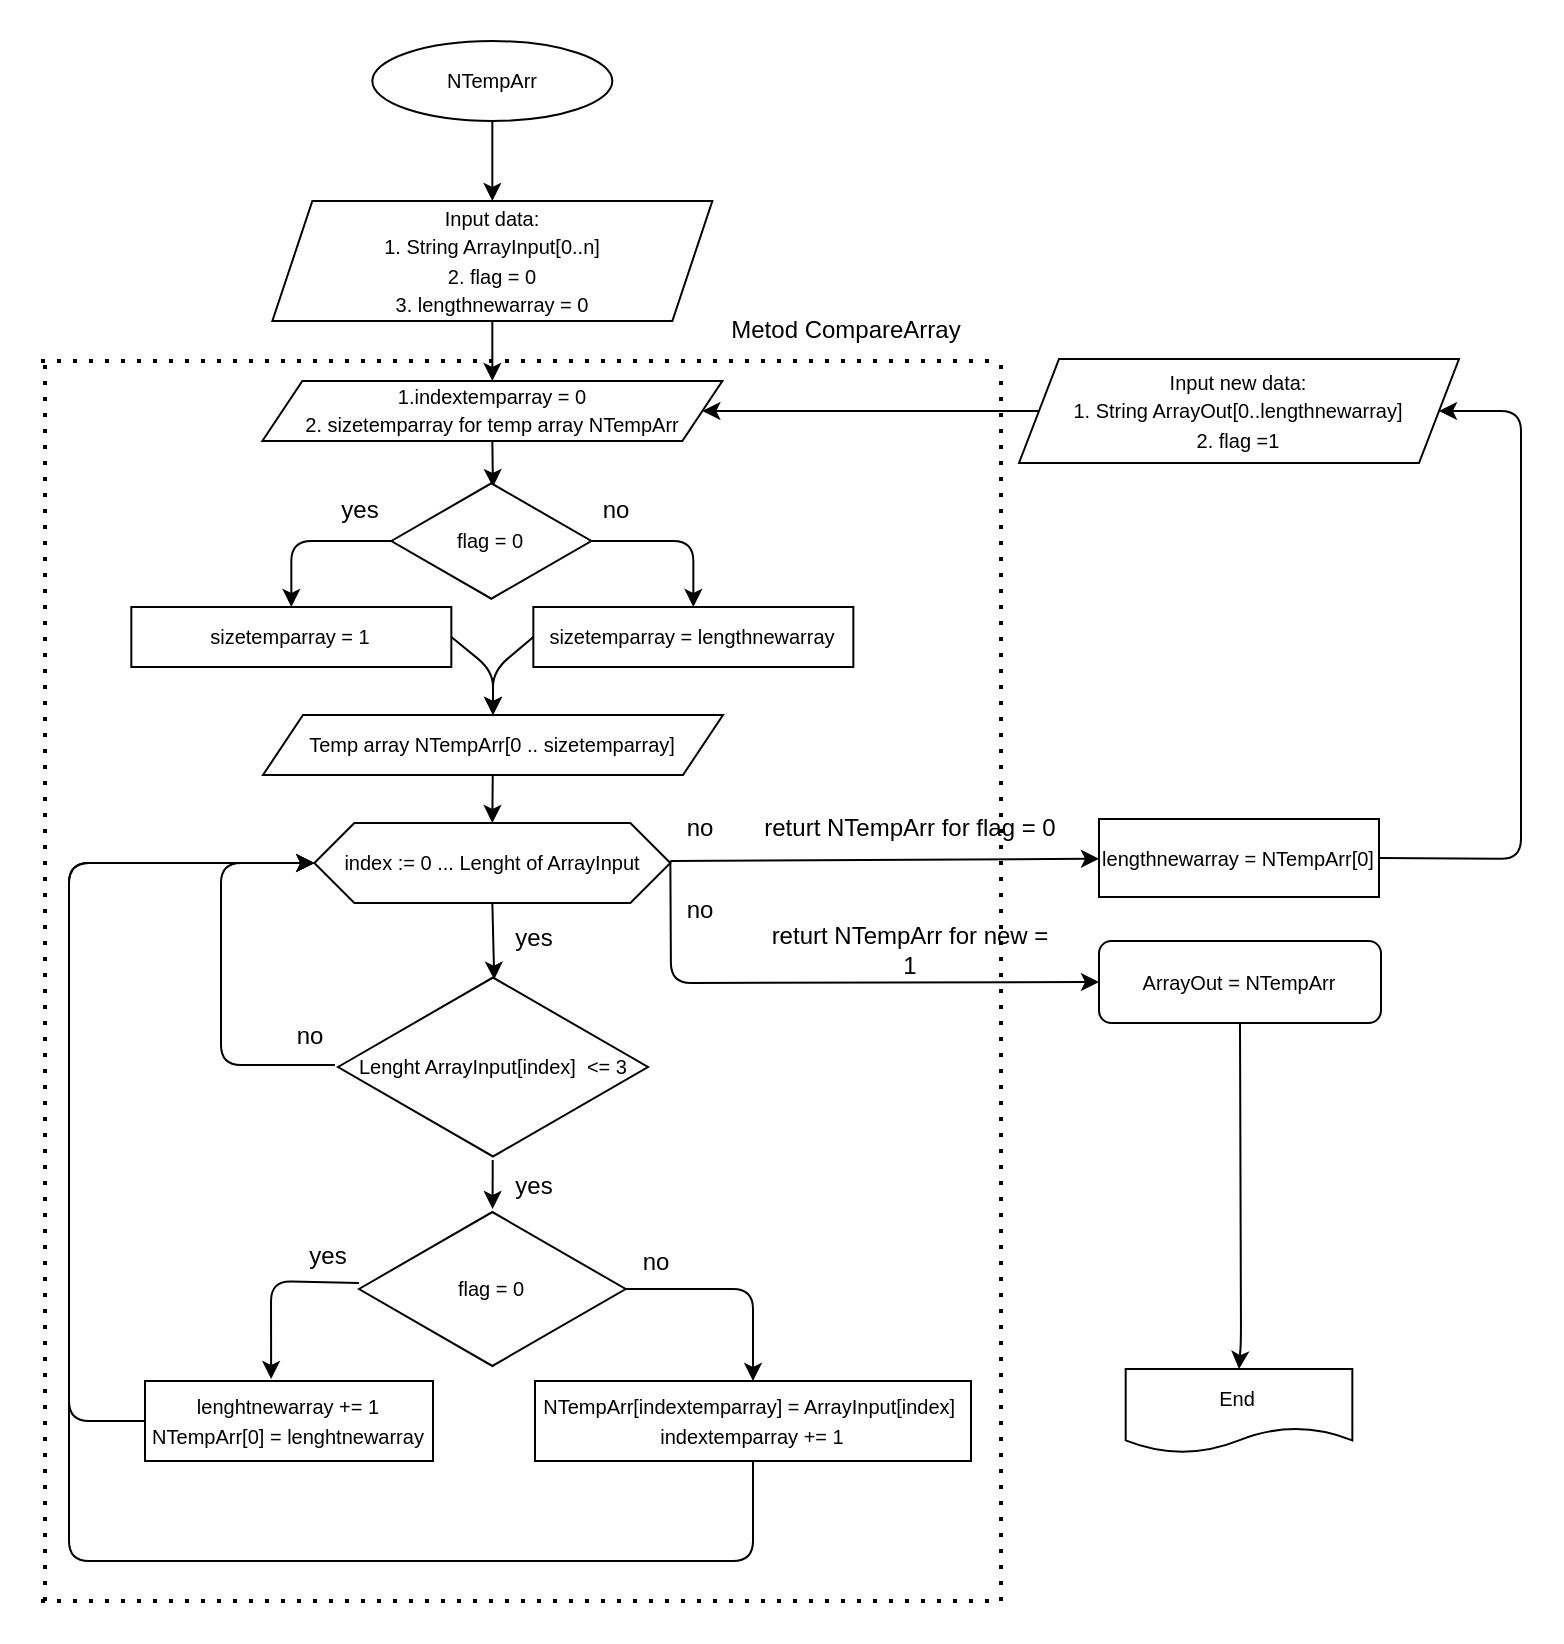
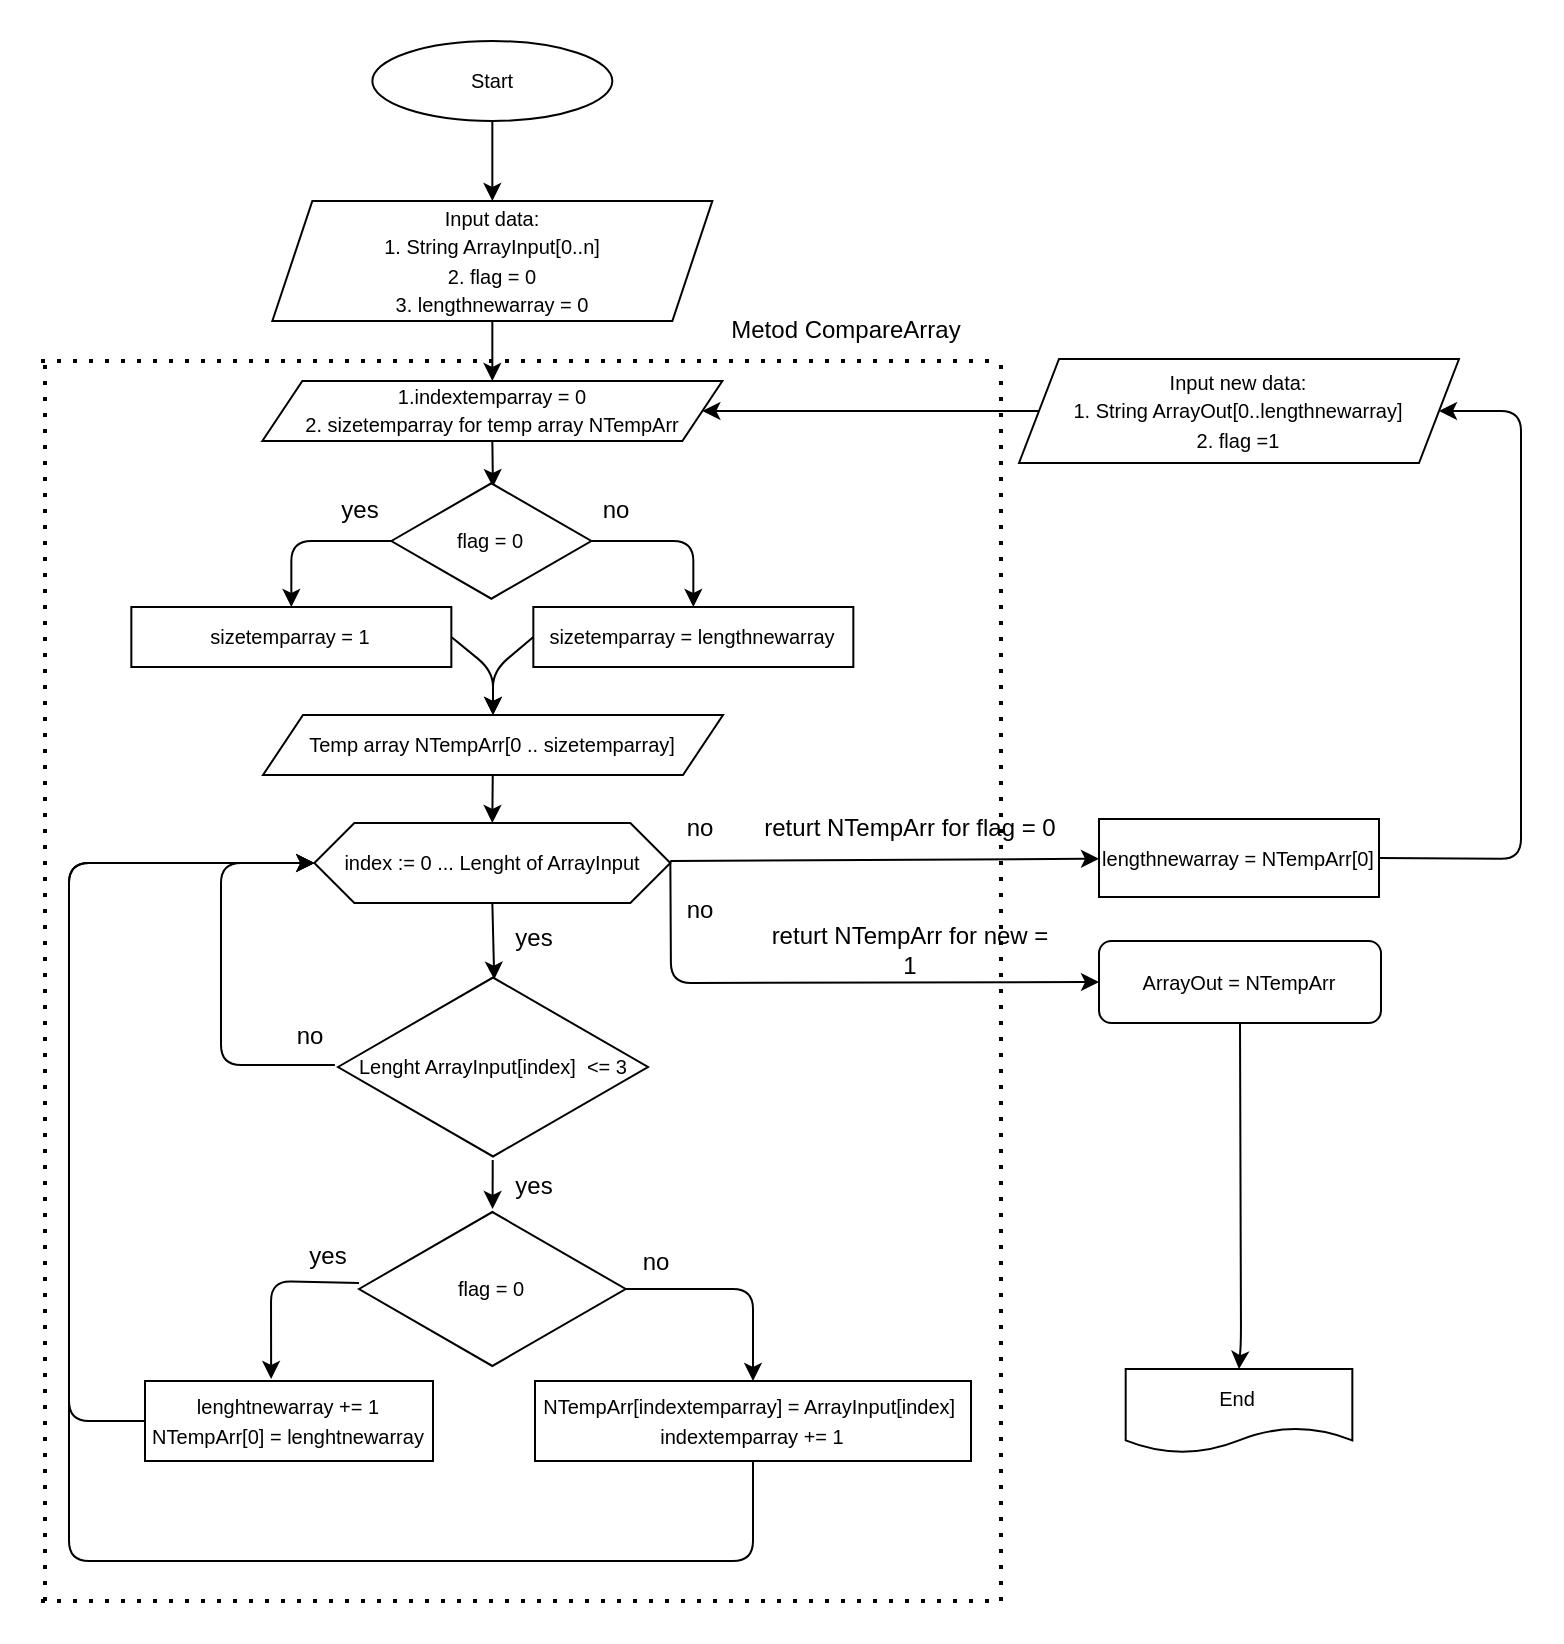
  <mxCell id="0" />
  <mxCell id="1" parent="0" />
  <mxCell id="2" style="edgeStyle=none;html=1;exitX=0.5;exitY=1;exitDx=0;exitDy=0;entryX=0.5;entryY=0;entryDx=0;entryDy=0;" parent="1" source="3" target="5" edge="1"><mxGeometry relative="1" as="geometry" /></mxCell>
- <mxCell id="3" value="&lt;font style=&quot;font-size: 10px&quot;&gt;NTempArr&lt;/font&gt;" style="ellipse;whiteSpace=wrap;html=1;" parent="1" vertex="1"><mxGeometry x="185.67" y="20" width="120" height="40" as="geometry" /></mxCell>
+ <mxCell id="3" value="&lt;font style=&quot;font-size: 10px&quot;&gt;Start&lt;/font&gt;" style="ellipse;whiteSpace=wrap;html=1;" parent="1" vertex="1"><mxGeometry x="185.67" y="20" width="120" height="40" as="geometry" /></mxCell>
  <mxCell id="4" style="edgeStyle=none;html=1;exitX=0.5;exitY=1;exitDx=0;exitDy=0;entryX=0.5;entryY=0;entryDx=0;entryDy=0;" parent="1" source="5" target="36" edge="1"><mxGeometry relative="1" as="geometry" /></mxCell>
  <mxCell id="5" value="&lt;font style=&quot;font-size: 10px&quot;&gt;&lt;span&gt;Input data:&lt;/span&gt;&lt;br&gt;&lt;span&gt;1. String ArrayInput[0..n]&lt;br&gt;2. flag = 0&lt;br&gt;3. l&lt;/span&gt;engthnewarray = 0&lt;/font&gt;&lt;span&gt;&lt;br&gt;&lt;/span&gt;" style="shape=parallelogram;perimeter=parallelogramPerimeter;whiteSpace=wrap;html=1;fixedSize=1;" parent="1" vertex="1"><mxGeometry x="135.67" y="100" width="220" height="60" as="geometry" /></mxCell>
  <mxCell id="6" style="edgeStyle=none;html=1;exitX=0.5;exitY=1;exitDx=0;exitDy=0;entryX=0.504;entryY=0.03;entryDx=0;entryDy=0;entryPerimeter=0;" parent="1" source="7" target="10" edge="1"><mxGeometry relative="1" as="geometry" /></mxCell>
  <mxCell id="7" value="&lt;span&gt;&lt;font style=&quot;font-size: 10px&quot;&gt;index := 0 ... Lenght of ArrayInput&lt;/font&gt;&lt;/span&gt;" style="shape=hexagon;perimeter=hexagonPerimeter2;whiteSpace=wrap;html=1;fixedSize=1;" parent="1" vertex="1"><mxGeometry x="156.67" y="411" width="178" height="40" as="geometry" /></mxCell>
  <mxCell id="8" value="" style="edgeStyle=none;html=1;fontSize=10;" parent="1" source="10" target="24" edge="1"><mxGeometry relative="1" as="geometry" /></mxCell>
  <mxCell id="9" style="edgeStyle=none;html=1;entryX=0;entryY=0.5;entryDx=0;entryDy=0;exitX=-0.01;exitY=0.489;exitDx=0;exitDy=0;exitPerimeter=0;" parent="1" source="10" target="7" edge="1"><mxGeometry relative="1" as="geometry"><Array as="points"><mxPoint x="110" y="532" /><mxPoint x="110" y="431" /></Array></mxGeometry></mxCell>
  <mxCell id="10" value="&lt;font style=&quot;font-size: 10px&quot;&gt;Lenght ArrayInput[index]&amp;nbsp; &amp;lt;= 3&lt;/font&gt;" style="html=1;whiteSpace=wrap;aspect=fixed;shape=isoRectangle;" parent="1" vertex="1"><mxGeometry x="168.5" y="486.5" width="155" height="93" as="geometry" /></mxCell>
  <mxCell id="11" value="yes" style="text;html=1;strokeColor=none;fillColor=none;align=center;verticalAlign=middle;whiteSpace=wrap;rounded=0;" parent="1" vertex="1"><mxGeometry x="252" y="454" width="30" height="30" as="geometry" /></mxCell>
  <mxCell id="12" style="edgeStyle=none;html=1;entryX=0;entryY=0.5;entryDx=0;entryDy=0;" parent="1" source="13" target="7" edge="1"><mxGeometry relative="1" as="geometry"><Array as="points"><mxPoint x="34" y="710" /><mxPoint x="34" y="431" /></Array></mxGeometry></mxCell>
  <mxCell id="13" value="&lt;font style=&quot;font-size: 10px&quot;&gt;lenghtnewarray += 1&lt;br&gt;&lt;/font&gt;&lt;font style=&quot;font-size: 10px&quot;&gt;&lt;font&gt;NTempArr&lt;/font&gt;&lt;span&gt;[0]&lt;/span&gt;&lt;/font&gt;&lt;span style=&quot;font-size: 10px&quot;&gt; = lenghtnewarray&lt;/span&gt;" style="rounded=0;whiteSpace=wrap;html=1;" parent="1" vertex="1"><mxGeometry x="72" y="690" width="144" height="40" as="geometry" /></mxCell>
  <mxCell id="14" value="yes" style="text;html=1;strokeColor=none;fillColor=none;align=center;verticalAlign=middle;whiteSpace=wrap;rounded=0;" parent="1" vertex="1"><mxGeometry x="252" y="578" width="30" height="30" as="geometry" /></mxCell>
  <mxCell id="15" value="no" style="text;html=1;strokeColor=none;fillColor=none;align=center;verticalAlign=middle;whiteSpace=wrap;rounded=0;" parent="1" vertex="1"><mxGeometry x="140" y="503" width="30" height="30" as="geometry" /></mxCell>
  <mxCell id="16" value="" style="edgeStyle=none;html=1;fontSize=10;entryX=1;entryY=0.5;entryDx=0;entryDy=0;" parent="1" source="17" target="36" edge="1"><mxGeometry relative="1" as="geometry" /></mxCell>
  <mxCell id="17" value="&lt;font style=&quot;font-size: 10px&quot;&gt;&lt;span&gt;Input new data:&lt;/span&gt;&lt;br&gt;&lt;span&gt;1. String ArrayOut[0..lengthnewarray]&lt;br&gt;2. flag =1&lt;/span&gt;&lt;/font&gt;&lt;span&gt;&lt;br&gt;&lt;/span&gt;" style="shape=parallelogram;perimeter=parallelogramPerimeter;whiteSpace=wrap;html=1;fixedSize=1;" parent="1" vertex="1"><mxGeometry x="509" y="179" width="220" height="52" as="geometry" /></mxCell>
  <mxCell id="18" style="edgeStyle=none;html=1;exitX=0;exitY=1;exitDx=0;exitDy=0;fontSize=10;" parent="1" target="38" edge="1"><mxGeometry relative="1" as="geometry"><mxPoint x="334.67" y="430" as="sourcePoint" /></mxGeometry></mxCell>
  <mxCell id="19" style="edgeStyle=none;html=1;exitX=0;exitY=1;exitDx=0;exitDy=0;entryX=0;entryY=0.5;entryDx=0;entryDy=0;fontSize=10;" parent="1" target="40" edge="1"><mxGeometry relative="1" as="geometry"><Array as="points"><mxPoint x="335" y="491" /></Array><mxPoint x="334.67" y="430" as="sourcePoint" /></mxGeometry></mxCell>
  <mxCell id="20" value="no" style="text;html=1;strokeColor=none;fillColor=none;align=center;verticalAlign=middle;whiteSpace=wrap;rounded=0;" parent="1" vertex="1"><mxGeometry x="334.67" y="399" width="30" height="30" as="geometry" /></mxCell>
  <mxCell id="21" value="End" style="shape=document;whiteSpace=wrap;html=1;boundedLbl=1;fontSize=10;" parent="1" vertex="1"><mxGeometry x="562.34" y="684" width="113.33" height="42" as="geometry" /></mxCell>
  <mxCell id="22" style="edgeStyle=none;html=1;entryX=0.5;entryY=0;entryDx=0;entryDy=0;fontSize=10;" parent="1" source="24" target="26" edge="1"><mxGeometry relative="1" as="geometry"><Array as="points"><mxPoint x="376" y="644" /></Array></mxGeometry></mxCell>
  <mxCell id="23" style="edgeStyle=none;html=1;entryX=0.438;entryY=-0.025;entryDx=0;entryDy=0;entryPerimeter=0;fontSize=10;exitX=0;exitY=0.463;exitDx=0;exitDy=0;exitPerimeter=0;" parent="1" source="24" target="13" edge="1"><mxGeometry relative="1" as="geometry"><Array as="points"><mxPoint x="135" y="640" /></Array></mxGeometry></mxCell>
  <mxCell id="24" value="&lt;font style=&quot;font-size: 10px&quot;&gt;flag = 0&lt;/font&gt;" style="html=1;whiteSpace=wrap;aspect=fixed;shape=isoRectangle;" parent="1" vertex="1"><mxGeometry x="179" y="604" width="133.34" height="80" as="geometry" /></mxCell>
  <mxCell id="25" style="edgeStyle=none;html=1;entryX=0;entryY=0.5;entryDx=0;entryDy=0;exitX=0.5;exitY=1;exitDx=0;exitDy=0;" parent="1" source="26" target="7" edge="1"><mxGeometry relative="1" as="geometry"><mxPoint x="144" y="918" as="sourcePoint" /><Array as="points"><mxPoint x="376" y="780" /><mxPoint x="34" y="780" /><mxPoint x="34" y="431" /></Array></mxGeometry></mxCell>
  <mxCell id="26" value="&lt;font style=&quot;font-size: 10px&quot;&gt;NTempArr[indextemparray] = ArrayInput[index]&amp;nbsp;&lt;br&gt;indextemparray += 1&lt;/font&gt;" style="rounded=0;whiteSpace=wrap;html=1;" parent="1" vertex="1"><mxGeometry x="267" y="690" width="218" height="40" as="geometry" /></mxCell>
  <mxCell id="27" value="no" style="text;html=1;strokeColor=none;fillColor=none;align=center;verticalAlign=middle;whiteSpace=wrap;rounded=0;" parent="1" vertex="1"><mxGeometry x="313" y="616" width="30" height="30" as="geometry" /></mxCell>
  <mxCell id="28" value="yes" style="text;html=1;strokeColor=none;fillColor=none;align=center;verticalAlign=middle;whiteSpace=wrap;rounded=0;" parent="1" vertex="1"><mxGeometry x="149" y="613" width="30" height="30" as="geometry" /></mxCell>
  <mxCell id="29" style="edgeStyle=none;html=1;entryX=0.5;entryY=0;entryDx=0;entryDy=0;fontSize=10;exitX=0.5;exitY=1;exitDx=0;exitDy=0;" parent="1" source="40" target="21" edge="1"><mxGeometry relative="1" as="geometry"><Array as="points"><mxPoint x="620" y="670" /></Array><mxPoint x="647.245" y="510" as="sourcePoint" /></mxGeometry></mxCell>
  <mxCell id="30" value="" style="endArrow=none;dashed=1;html=1;dashPattern=1 3;strokeWidth=2;" parent="1" edge="1"><mxGeometry width="50" height="50" relative="1" as="geometry"><mxPoint x="500" y="800" as="sourcePoint" /><mxPoint x="500" y="180" as="targetPoint" /></mxGeometry></mxCell>
  <mxCell id="31" value="" style="endArrow=none;dashed=1;html=1;dashPattern=1 3;strokeWidth=2;" parent="1" edge="1"><mxGeometry width="50" height="50" relative="1" as="geometry"><mxPoint x="20" y="180" as="sourcePoint" /><mxPoint x="500" y="180" as="targetPoint" /></mxGeometry></mxCell>
  <mxCell id="32" value="" style="endArrow=none;dashed=1;html=1;dashPattern=1 3;strokeWidth=2;" parent="1" edge="1"><mxGeometry width="50" height="50" relative="1" as="geometry"><mxPoint x="22" y="800" as="sourcePoint" /><mxPoint x="22" y="180" as="targetPoint" /></mxGeometry></mxCell>
  <mxCell id="33" value="" style="endArrow=none;dashed=1;html=1;dashPattern=1 3;strokeWidth=2;" parent="1" edge="1"><mxGeometry width="50" height="50" relative="1" as="geometry"><mxPoint x="20" y="800" as="sourcePoint" /><mxPoint x="500" y="800" as="targetPoint" /></mxGeometry></mxCell>
  <mxCell id="34" value="Metod&amp;nbsp;CompareArray" style="text;html=1;strokeColor=none;fillColor=none;align=center;verticalAlign=middle;whiteSpace=wrap;rounded=0;" parent="1" vertex="1"><mxGeometry x="355.67" y="150" width="134.33" height="30" as="geometry" /></mxCell>
  <mxCell id="35" style="edgeStyle=none;html=1;exitX=0.5;exitY=1;exitDx=0;exitDy=0;entryX=0.508;entryY=0.05;entryDx=0;entryDy=0;entryPerimeter=0;fontSize=10;" parent="1" source="36" target="45" edge="1"><mxGeometry relative="1" as="geometry" /></mxCell>
  <mxCell id="36" value="&lt;font style=&quot;font-size: 10px&quot;&gt;1.indextemparray = 0&lt;br&gt;2. sizetemparray for temp array NTempArr&lt;/font&gt;&lt;span style=&quot;color: rgb(114 , 133 , 183) ; background-color: rgb(0 , 36 , 81) ; font-family: &amp;#34;menlo&amp;#34; , &amp;#34;monaco&amp;#34; , &amp;#34;courier new&amp;#34; , monospace&quot;&gt;&lt;br&gt;&lt;/span&gt;" style="shape=parallelogram;perimeter=parallelogramPerimeter;whiteSpace=wrap;html=1;fixedSize=1;" parent="1" vertex="1"><mxGeometry x="130.67" y="190" width="230" height="30" as="geometry" /></mxCell>
  <mxCell id="37" style="edgeStyle=none;html=1;entryX=1;entryY=0.5;entryDx=0;entryDy=0;fontSize=10;exitX=1;exitY=0.5;exitDx=0;exitDy=0;" parent="1" source="38" target="17" edge="1"><mxGeometry relative="1" as="geometry"><Array as="points"><mxPoint x="760" y="429" /><mxPoint x="760" y="205" /></Array></mxGeometry></mxCell>
  <mxCell id="38" value="&lt;span&gt;l&lt;/span&gt;&lt;span&gt;engthnewarray = NTempArr[0]&lt;/span&gt;" style="rounded=0;whiteSpace=wrap;html=1;fontSize=10;" parent="1" vertex="1"><mxGeometry x="549" y="409" width="140" height="39" as="geometry" /></mxCell>
  <mxCell id="39" value="&lt;font style=&quot;font-size: 12px&quot;&gt;returt NTempArr for flag = 0&lt;/font&gt;" style="text;html=1;strokeColor=none;fillColor=none;align=center;verticalAlign=middle;whiteSpace=wrap;rounded=0;fontSize=10;" parent="1" vertex="1"><mxGeometry x="380" y="399" width="150" height="30" as="geometry" /></mxCell>
  <mxCell id="40" value="&lt;font style=&quot;font-size: 10px&quot;&gt;ArrayOut = NTempArr&lt;/font&gt;" style="whiteSpace=wrap;html=1;fontSize=12;rounded=1;" parent="1" vertex="1"><mxGeometry x="549" y="470" width="141" height="41" as="geometry" /></mxCell>
  <mxCell id="41" value="&lt;font style=&quot;font-size: 12px&quot;&gt;returt NTempArr for new = 1&lt;/font&gt;" style="text;html=1;strokeColor=none;fillColor=none;align=center;verticalAlign=middle;whiteSpace=wrap;rounded=0;fontSize=10;" parent="1" vertex="1"><mxGeometry x="380" y="460" width="150" height="30" as="geometry" /></mxCell>
  <mxCell id="42" value="no" style="text;html=1;strokeColor=none;fillColor=none;align=center;verticalAlign=middle;whiteSpace=wrap;rounded=0;" parent="1" vertex="1"><mxGeometry x="334.67" y="440" width="30" height="30" as="geometry" /></mxCell>
  <mxCell id="43" style="edgeStyle=none;html=1;entryX=0.5;entryY=0;entryDx=0;entryDy=0;fontSize=10;" parent="1" source="45" target="47" edge="1"><mxGeometry relative="1" as="geometry"><Array as="points"><mxPoint x="145.17" y="270" /></Array></mxGeometry></mxCell>
  <mxCell id="44" style="edgeStyle=none;html=1;entryX=0.5;entryY=0;entryDx=0;entryDy=0;fontSize=10;" parent="1" source="45" target="49" edge="1"><mxGeometry relative="1" as="geometry"><Array as="points"><mxPoint x="346.17" y="270" /></Array></mxGeometry></mxCell>
  <mxCell id="45" value="&lt;span style=&quot;font-size: 10px&quot;&gt;flag = 0&lt;/span&gt;" style="html=1;whiteSpace=wrap;aspect=fixed;shape=isoRectangle;" parent="1" vertex="1"><mxGeometry x="195.17" y="240" width="100" height="60" as="geometry" /></mxCell>
  <mxCell id="46" style="edgeStyle=none;html=1;exitX=1;exitY=0.5;exitDx=0;exitDy=0;entryX=0.5;entryY=0;entryDx=0;entryDy=0;fontSize=10;" parent="1" source="47" target="53" edge="1"><mxGeometry relative="1" as="geometry"><Array as="points"><mxPoint x="246" y="335" /></Array></mxGeometry></mxCell>
  <mxCell id="47" value="&lt;font style=&quot;font-size: 10px&quot;&gt;sizetemparray = 1&lt;/font&gt;" style="rounded=0;whiteSpace=wrap;html=1;" parent="1" vertex="1"><mxGeometry x="65.17" y="303" width="160" height="30" as="geometry" /></mxCell>
  <mxCell id="48" style="edgeStyle=none;html=1;exitX=0;exitY=0.5;exitDx=0;exitDy=0;entryX=0.5;entryY=0;entryDx=0;entryDy=0;fontSize=10;" parent="1" source="49" target="53" edge="1"><mxGeometry relative="1" as="geometry"><Array as="points"><mxPoint x="246" y="335" /></Array></mxGeometry></mxCell>
  <mxCell id="49" value="&lt;font style=&quot;font-size: 10px&quot;&gt;sizetemparray =&amp;nbsp;lengthnewarray&lt;/font&gt;" style="rounded=0;whiteSpace=wrap;html=1;" parent="1" vertex="1"><mxGeometry x="266.17" y="303" width="160" height="30" as="geometry" /></mxCell>
  <mxCell id="50" value="yes" style="text;html=1;strokeColor=none;fillColor=none;align=center;verticalAlign=middle;whiteSpace=wrap;rounded=0;" parent="1" vertex="1"><mxGeometry x="165.17" y="240" width="30" height="30" as="geometry" /></mxCell>
  <mxCell id="51" value="no" style="text;html=1;strokeColor=none;fillColor=none;align=center;verticalAlign=middle;whiteSpace=wrap;rounded=0;" parent="1" vertex="1"><mxGeometry x="293.17" y="240" width="30" height="30" as="geometry" /></mxCell>
  <mxCell id="52" value="" style="edgeStyle=none;html=1;fontSize=10;entryX=0.5;entryY=0;entryDx=0;entryDy=0;" parent="1" source="53" target="7" edge="1"><mxGeometry relative="1" as="geometry" /></mxCell>
  <mxCell id="53" value="&lt;font style=&quot;font-size: 10px&quot;&gt;Temp array NTempArr[0 .. sizetemparray]&lt;br&gt;&lt;/font&gt;" style="shape=parallelogram;perimeter=parallelogramPerimeter;whiteSpace=wrap;html=1;fixedSize=1;" parent="1" vertex="1"><mxGeometry x="131" y="357" width="230" height="30" as="geometry" /></mxCell>
